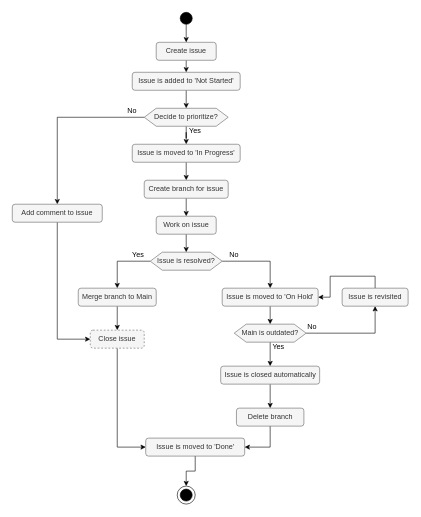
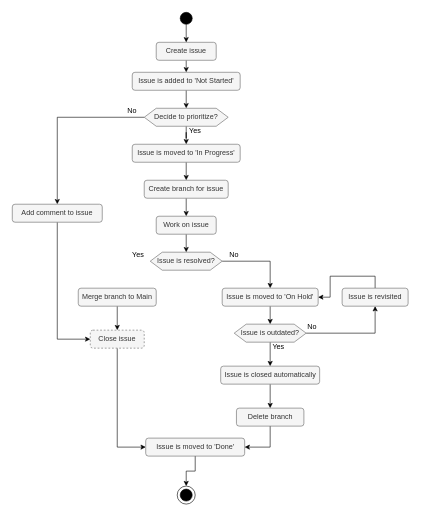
  <mxCell id="0" />
  <mxCell id="1" parent="0" />
  <mxCell id="2" value="" style="ellipse;whiteSpace=wrap;html=1;aspect=fixed;" vertex="1" parent="1"><mxGeometry x="295" y="810" width="30" height="30" as="geometry" /></mxCell>
  <mxCell id="3" style="edgeStyle=orthogonalEdgeStyle;rounded=0;orthogonalLoop=1;jettySize=auto;html=1;exitX=0.5;exitY=1;exitDx=0;exitDy=0;entryX=0.5;entryY=0;entryDx=0;entryDy=0;" edge="1" parent="1" source="4" target="8"><mxGeometry relative="1" as="geometry" /></mxCell>
  <mxCell id="4" value="Create issue" style="rounded=1;whiteSpace=wrap;html=1;fillColor=#f5f5f5;fontColor=#333333;strokeColor=#666666;" vertex="1" parent="1"><mxGeometry x="260" y="70" width="100" height="30" as="geometry" /></mxCell>
  <mxCell id="5" style="edgeStyle=orthogonalEdgeStyle;rounded=0;orthogonalLoop=1;jettySize=auto;html=1;exitX=0.5;exitY=1;exitDx=0;exitDy=0;entryX=0.5;entryY=0;entryDx=0;entryDy=0;" edge="1" parent="1" source="6" target="4"><mxGeometry relative="1" as="geometry" /></mxCell>
  <mxCell id="6" value="" style="ellipse;whiteSpace=wrap;html=1;aspect=fixed;fillColor=#000000;" vertex="1" parent="1"><mxGeometry x="300" y="20" width="20" height="20" as="geometry" /></mxCell>
  <mxCell id="7" style="edgeStyle=orthogonalEdgeStyle;rounded=0;orthogonalLoop=1;jettySize=auto;html=1;exitX=0.5;exitY=1;exitDx=0;exitDy=0;entryX=0.5;entryY=0;entryDx=0;entryDy=0;" edge="1" parent="1" source="8" target="42"><mxGeometry relative="1" as="geometry" /></mxCell>
  <mxCell id="8" value="Issue is added to 'Not Started'" style="rounded=1;whiteSpace=wrap;html=1;fillColor=#f5f5f5;fontColor=#333333;strokeColor=#666666;" vertex="1" parent="1"><mxGeometry x="220" y="120" width="180" height="30" as="geometry" /></mxCell>
  <mxCell id="9" style="edgeStyle=orthogonalEdgeStyle;rounded=0;orthogonalLoop=1;jettySize=auto;html=1;exitX=0.5;exitY=1;exitDx=0;exitDy=0;entryX=0.5;entryY=0;entryDx=0;entryDy=0;" edge="1" parent="1" source="10" target="12"><mxGeometry relative="1" as="geometry" /></mxCell>
  <mxCell id="10" value="Issue is moved to 'In Progress'" style="rounded=1;whiteSpace=wrap;html=1;fillColor=#f5f5f5;fontColor=#333333;strokeColor=#666666;" vertex="1" parent="1"><mxGeometry x="220" y="240" width="180" height="30" as="geometry" /></mxCell>
  <mxCell id="11" style="edgeStyle=orthogonalEdgeStyle;rounded=0;orthogonalLoop=1;jettySize=auto;html=1;exitX=0.5;exitY=1;exitDx=0;exitDy=0;entryX=0.5;entryY=0;entryDx=0;entryDy=0;" edge="1" parent="1" source="12" target="14"><mxGeometry relative="1" as="geometry" /></mxCell>
  <mxCell id="12" value="Create branch for issue" style="rounded=1;whiteSpace=wrap;html=1;fillColor=#f5f5f5;fontColor=#333333;strokeColor=#666666;" vertex="1" parent="1"><mxGeometry x="240" y="300" width="140" height="30" as="geometry" /></mxCell>
  <mxCell id="13" style="edgeStyle=orthogonalEdgeStyle;rounded=0;orthogonalLoop=1;jettySize=auto;html=1;exitX=0.5;exitY=1;exitDx=0;exitDy=0;entryX=0.5;entryY=0;entryDx=0;entryDy=0;" edge="1" parent="1" source="14" target="17"><mxGeometry relative="1" as="geometry" /></mxCell>
  <mxCell id="14" value="Work on issue" style="rounded=1;whiteSpace=wrap;html=1;fillColor=#f5f5f5;fontColor=#333333;strokeColor=#666666;" vertex="1" parent="1"><mxGeometry x="260" y="360" width="100" height="30" as="geometry" /></mxCell>
- <mxCell id="15" style="edgeStyle=orthogonalEdgeStyle;rounded=0;orthogonalLoop=1;jettySize=auto;html=1;exitX=0;exitY=0.5;exitDx=0;exitDy=0;entryX=0.5;entryY=0;entryDx=0;entryDy=0;" edge="1" parent="1" source="17" target="19"><mxGeometry relative="1" as="geometry" /></mxCell>
  <mxCell id="16" style="edgeStyle=orthogonalEdgeStyle;rounded=0;orthogonalLoop=1;jettySize=auto;html=1;exitX=1;exitY=0.5;exitDx=0;exitDy=0;entryX=0.5;entryY=0;entryDx=0;entryDy=0;" edge="1" parent="1" source="17" target="24"><mxGeometry relative="1" as="geometry" /></mxCell>
  <mxCell id="17" value="Issue is resolved?" style="shape=hexagon;perimeter=hexagonPerimeter2;whiteSpace=wrap;html=1;fixedSize=1;fillColor=#f5f5f5;fontColor=#333333;strokeColor=#666666;" vertex="1" parent="1"><mxGeometry x="250" y="420" width="120" height="30" as="geometry" /></mxCell>
  <mxCell id="18" style="edgeStyle=orthogonalEdgeStyle;rounded=0;orthogonalLoop=1;jettySize=auto;html=1;exitX=0.5;exitY=1;exitDx=0;exitDy=0;" edge="1" parent="1" source="19" target="22"><mxGeometry relative="1" as="geometry" /></mxCell>
  <mxCell id="19" value="Merge branch to Main" style="rounded=1;whiteSpace=wrap;html=1;fillColor=#f5f5f5;fontColor=#333333;strokeColor=#666666;" vertex="1" parent="1"><mxGeometry x="130" y="480" width="130" height="30" as="geometry" /></mxCell>
  <mxCell id="20" value="Yes" style="text;html=1;strokeColor=none;fillColor=none;align=center;verticalAlign=middle;whiteSpace=wrap;rounded=0;" vertex="1" parent="1"><mxGeometry x="200" y="410" width="60" height="30" as="geometry" /></mxCell>
  <mxCell id="21" style="edgeStyle=orthogonalEdgeStyle;rounded=0;orthogonalLoop=1;jettySize=auto;html=1;exitX=0.5;exitY=1;exitDx=0;exitDy=0;entryX=0;entryY=0.5;entryDx=0;entryDy=0;" edge="1" parent="1" source="22" target="36"><mxGeometry relative="1" as="geometry" /></mxCell>
  <mxCell id="22" value="Close issue" style="rounded=1;whiteSpace=wrap;html=1;fillColor=#f5f5f5;fontColor=#333333;strokeColor=#666666;dashed=1;" vertex="1" parent="1"><mxGeometry x="150" y="550" width="90" height="30" as="geometry" /></mxCell>
  <mxCell id="23" style="edgeStyle=orthogonalEdgeStyle;rounded=0;orthogonalLoop=1;jettySize=auto;html=1;exitX=0.5;exitY=1;exitDx=0;exitDy=0;entryX=0.5;entryY=0;entryDx=0;entryDy=0;" edge="1" parent="1" source="24" target="28"><mxGeometry relative="1" as="geometry" /></mxCell>
  <mxCell id="24" value="Issue is moved to 'On Hold'" style="rounded=1;whiteSpace=wrap;html=1;fillColor=#f5f5f5;fontColor=#333333;strokeColor=#666666;" vertex="1" parent="1"><mxGeometry x="370" y="480" width="160" height="30" as="geometry" /></mxCell>
  <mxCell id="25" value="No" style="text;html=1;strokeColor=none;fillColor=none;align=center;verticalAlign=middle;whiteSpace=wrap;rounded=0;" vertex="1" parent="1"><mxGeometry x="360" y="410" width="60" height="30" as="geometry" /></mxCell>
  <mxCell id="26" style="edgeStyle=orthogonalEdgeStyle;rounded=0;orthogonalLoop=1;jettySize=auto;html=1;exitX=1;exitY=0.5;exitDx=0;exitDy=0;entryX=0.5;entryY=1;entryDx=0;entryDy=0;" edge="1" parent="1" source="28" target="30"><mxGeometry relative="1" as="geometry" /></mxCell>
  <mxCell id="27" style="edgeStyle=orthogonalEdgeStyle;rounded=0;orthogonalLoop=1;jettySize=auto;html=1;exitX=0.5;exitY=1;exitDx=0;exitDy=0;" edge="1" parent="1" source="28" target="33"><mxGeometry relative="1" as="geometry" /></mxCell>
- <mxCell id="28" value="Main is outdated?" style="shape=hexagon;perimeter=hexagonPerimeter2;whiteSpace=wrap;html=1;fixedSize=1;fillColor=#f5f5f5;fontColor=#333333;strokeColor=#666666;" vertex="1" parent="1"><mxGeometry x="390" y="540" width="120" height="30" as="geometry" /></mxCell>
+ <mxCell id="28" value="Issue is outdated?" style="shape=hexagon;perimeter=hexagonPerimeter2;whiteSpace=wrap;html=1;fixedSize=1;fillColor=#f5f5f5;fontColor=#333333;strokeColor=#666666;" vertex="1" parent="1"><mxGeometry x="390" y="540" width="120" height="30" as="geometry" /></mxCell>
  <mxCell id="29" style="edgeStyle=orthogonalEdgeStyle;rounded=0;orthogonalLoop=1;jettySize=auto;html=1;exitX=0.5;exitY=0;exitDx=0;exitDy=0;" edge="1" parent="1" source="30" target="24"><mxGeometry relative="1" as="geometry" /></mxCell>
  <mxCell id="30" value="Issue is revisited" style="rounded=1;whiteSpace=wrap;html=1;fillColor=#f5f5f5;fontColor=#333333;strokeColor=#666666;" vertex="1" parent="1"><mxGeometry x="570" y="480" width="110" height="30" as="geometry" /></mxCell>
  <mxCell id="31" value="No" style="text;html=1;strokeColor=none;fillColor=none;align=center;verticalAlign=middle;whiteSpace=wrap;rounded=0;" vertex="1" parent="1"><mxGeometry x="490" y="530" width="60" height="30" as="geometry" /></mxCell>
  <mxCell id="32" style="edgeStyle=orthogonalEdgeStyle;rounded=0;orthogonalLoop=1;jettySize=auto;html=1;exitX=0.5;exitY=1;exitDx=0;exitDy=0;entryX=0.5;entryY=0;entryDx=0;entryDy=0;" edge="1" parent="1" source="33" target="39"><mxGeometry relative="1" as="geometry" /></mxCell>
  <mxCell id="33" value="Issue is closed automatically" style="rounded=1;whiteSpace=wrap;html=1;fillColor=#f5f5f5;fontColor=#333333;strokeColor=#666666;" vertex="1" parent="1"><mxGeometry x="367.5" y="610" width="165" height="30" as="geometry" /></mxCell>
  <mxCell id="34" value="Yes" style="text;html=1;strokeColor=none;fillColor=none;align=center;verticalAlign=middle;whiteSpace=wrap;rounded=0;" vertex="1" parent="1"><mxGeometry x="434" y="563" width="60" height="30" as="geometry" /></mxCell>
  <mxCell id="35" style="edgeStyle=orthogonalEdgeStyle;rounded=0;orthogonalLoop=1;jettySize=auto;html=1;exitX=0.5;exitY=1;exitDx=0;exitDy=0;entryX=0.5;entryY=0;entryDx=0;entryDy=0;" edge="1" parent="1" source="36" target="2"><mxGeometry relative="1" as="geometry" /></mxCell>
  <mxCell id="36" value="Issue is moved to 'Done'" style="rounded=1;whiteSpace=wrap;html=1;fillColor=#f5f5f5;fontColor=#333333;strokeColor=#666666;" vertex="1" parent="1"><mxGeometry x="242.5" y="730" width="165" height="30" as="geometry" /></mxCell>
  <mxCell id="37" value="" style="ellipse;whiteSpace=wrap;html=1;aspect=fixed;fillColor=#000000;" vertex="1" parent="1"><mxGeometry x="300" y="815" width="20" height="20" as="geometry" /></mxCell>
  <mxCell id="38" style="edgeStyle=orthogonalEdgeStyle;rounded=0;orthogonalLoop=1;jettySize=auto;html=1;exitX=0.5;exitY=1;exitDx=0;exitDy=0;entryX=1;entryY=0.5;entryDx=0;entryDy=0;" edge="1" parent="1" source="39" target="36"><mxGeometry relative="1" as="geometry" /></mxCell>
  <mxCell id="39" value="Delete branch" style="rounded=1;whiteSpace=wrap;html=1;fillColor=#f5f5f5;fontColor=#333333;strokeColor=#666666;" vertex="1" parent="1"><mxGeometry x="393.75" y="680" width="112.5" height="30" as="geometry" /></mxCell>
  <mxCell id="40" style="edgeStyle=orthogonalEdgeStyle;rounded=0;orthogonalLoop=1;jettySize=auto;html=1;exitX=0.5;exitY=1;exitDx=0;exitDy=0;" edge="1" parent="1" source="42" target="10"><mxGeometry relative="1" as="geometry" /></mxCell>
  <mxCell id="41" style="edgeStyle=orthogonalEdgeStyle;rounded=0;orthogonalLoop=1;jettySize=auto;html=1;exitX=0;exitY=0.5;exitDx=0;exitDy=0;entryX=0.5;entryY=0;entryDx=0;entryDy=0;" edge="1" parent="1" source="42" target="46"><mxGeometry relative="1" as="geometry" /></mxCell>
  <mxCell id="42" value="Decide to prioritize?" style="shape=hexagon;perimeter=hexagonPerimeter2;whiteSpace=wrap;html=1;fixedSize=1;fillColor=#f5f5f5;fontColor=#333333;strokeColor=#666666;" vertex="1" parent="1"><mxGeometry x="240" y="180" width="140" height="30" as="geometry" /></mxCell>
  <mxCell id="43" value="Yes" style="text;html=1;strokeColor=none;fillColor=none;align=center;verticalAlign=middle;whiteSpace=wrap;rounded=0;" vertex="1" parent="1"><mxGeometry x="295" y="203" width="60" height="30" as="geometry" /></mxCell>
  <mxCell id="44" value="No" style="text;html=1;strokeColor=none;fillColor=none;align=center;verticalAlign=middle;whiteSpace=wrap;rounded=0;" vertex="1" parent="1"><mxGeometry x="190" y="170" width="60" height="30" as="geometry" /></mxCell>
  <mxCell id="45" style="edgeStyle=orthogonalEdgeStyle;rounded=0;orthogonalLoop=1;jettySize=auto;html=1;exitX=0.5;exitY=1;exitDx=0;exitDy=0;entryX=0;entryY=0.5;entryDx=0;entryDy=0;" edge="1" parent="1" source="46" target="22"><mxGeometry relative="1" as="geometry" /></mxCell>
  <mxCell id="46" value="Add comment to issue" style="rounded=1;whiteSpace=wrap;html=1;fillColor=#f5f5f5;fontColor=#333333;strokeColor=#666666;" vertex="1" parent="1"><mxGeometry x="20" y="340" width="150" height="30" as="geometry" /></mxCell>
